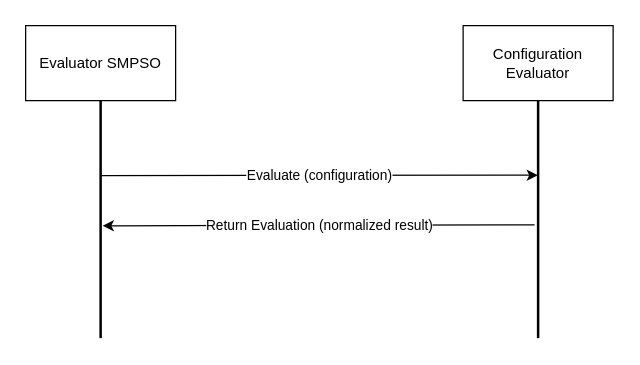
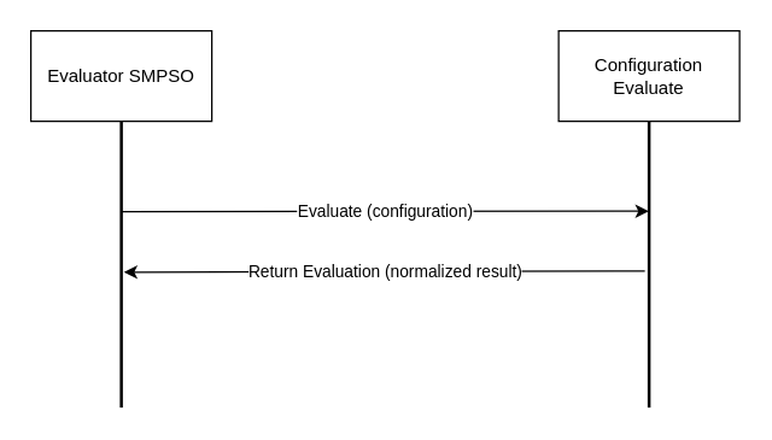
  <mxCell id="0" />
  <mxCell id="1" parent="0" />
  <mxCell id="2" value="Evaluator SMPSO" style="rounded=0;whiteSpace=wrap;html=1;" parent="1" vertex="1"><mxGeometry x="20" y="20" width="120" height="60" as="geometry" /></mxCell>
  <mxCell id="3" value="" style="line;strokeWidth=2;direction=south;html=1;" parent="1" vertex="1"><mxGeometry x="75" y="80" width="10" height="190" as="geometry" /></mxCell>
- <mxCell id="4" value="Configuration Evaluator" style="rounded=0;whiteSpace=wrap;html=1;" parent="1" vertex="1"><mxGeometry x="370" y="20" width="120" height="60" as="geometry" /></mxCell>
+ <mxCell id="4" value="Configuration Evaluate" style="rounded=0;whiteSpace=wrap;html=1;" parent="1" vertex="1"><mxGeometry x="370" y="20" width="120" height="60" as="geometry" /></mxCell>
  <mxCell id="5" value="" style="line;strokeWidth=2;direction=south;html=1;" parent="1" vertex="1"><mxGeometry x="425" y="80" width="10" height="190" as="geometry" /></mxCell>
  <mxCell id="6" value="" style="endArrow=classic;html=1;rounded=0;entryX=0.314;entryY=0.514;entryDx=0;entryDy=0;entryPerimeter=0;" parent="1" target="5" edge="1"><mxGeometry relative="1" as="geometry"><mxPoint x="80" y="140" as="sourcePoint" /><mxPoint x="180" y="140" as="targetPoint" /></mxGeometry></mxCell>
  <mxCell id="7" value="Evaluate (configuration)" style="edgeLabel;resizable=0;html=1;;align=center;verticalAlign=middle;" parent="6" connectable="0" vertex="1"><mxGeometry relative="1" as="geometry" /></mxCell>
  <mxCell id="8" value="" style="endArrow=classic;html=1;rounded=0;entryX=0.527;entryY=0.34;entryDx=0;entryDy=0;entryPerimeter=0;exitX=0.523;exitY=0.78;exitDx=0;exitDy=0;exitPerimeter=0;" edge="1" parent="1" source="5" target="3"><mxGeometry relative="1" as="geometry"><mxPoint x="280" y="240" as="sourcePoint" /><mxPoint x="310" y="180" as="targetPoint" /></mxGeometry></mxCell>
  <mxCell id="9" value="Return Evaluation (normalized result)" style="edgeLabel;resizable=0;html=1;;align=center;verticalAlign=middle;" connectable="0" vertex="1" parent="8"><mxGeometry relative="1" as="geometry" /></mxCell>
